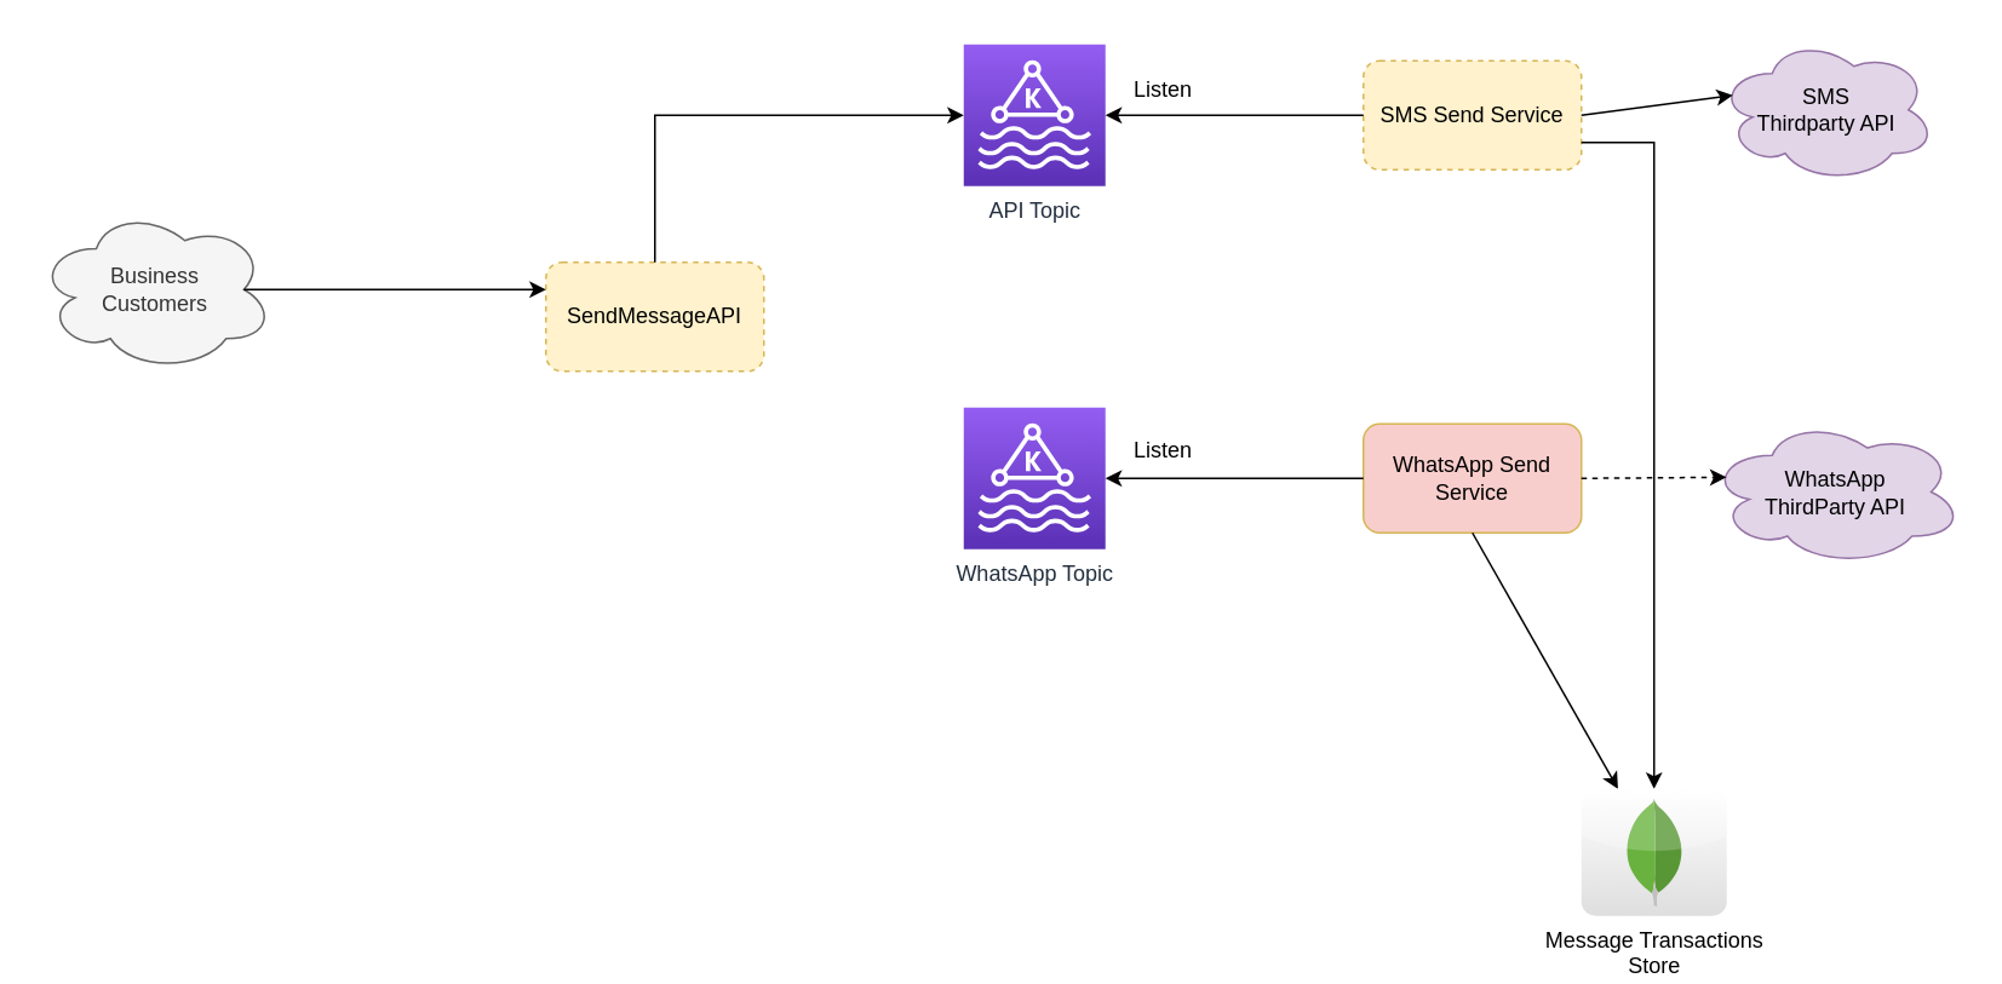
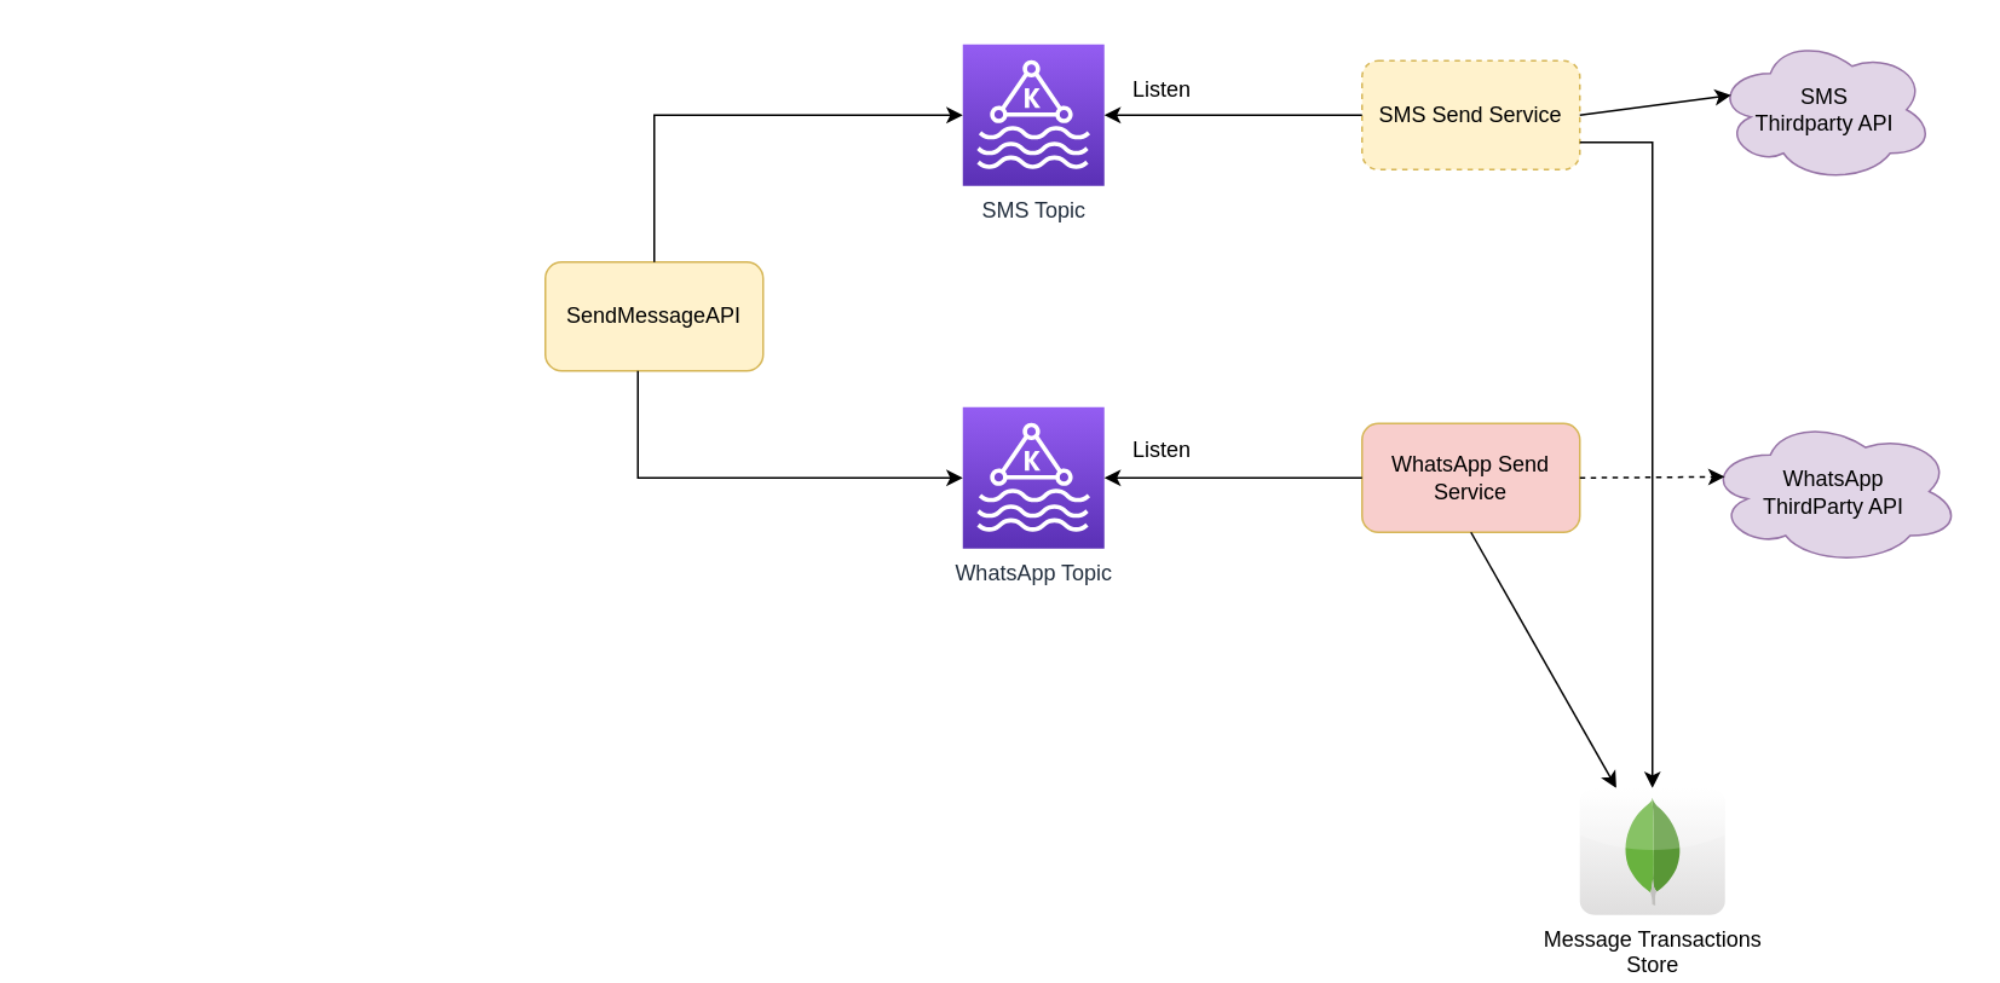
  <mxCell id="0" />
  <mxCell id="1" parent="0" />
- <mxCell id="2" value="SendMessageAPI" style="rounded=1;whiteSpace=wrap;html=1;fillColor=#fff2cc;strokeColor=#d6b656;dashed=1;" vertex="1" parent="1"><mxGeometry x="300" y="144" width="120" height="60" as="geometry" /></mxCell>
- <mxCell id="3" value="API Topic" style="sketch=0;points=[[0,0,0],[0.25,0,0],[0.5,0,0],[0.75,0,0],[1,0,0],[0,1,0],[0.25,1,0],[0.5,1,0],[0.75,1,0],[1,1,0],[0,0.25,0],[0,0.5,0],[0,0.75,0],[1,0.25,0],[1,0.5,0],[1,0.75,0]];outlineConnect=0;fontColor=#232F3E;gradientColor=#945DF2;gradientDirection=north;fillColor=#5A30B5;strokeColor=#ffffff;dashed=0;verticalLabelPosition=bottom;verticalAlign=top;align=center;html=1;fontSize=12;fontStyle=0;aspect=fixed;shape=mxgraph.aws4.resourceIcon;resIcon=mxgraph.aws4.managed_streaming_for_kafka;" vertex="1" parent="1"><mxGeometry x="530" y="24" width="78" height="78" as="geometry" /></mxCell>
+ <mxCell id="2" value="SendMessageAPI" style="rounded=1;whiteSpace=wrap;html=1;fillColor=#fff2cc;strokeColor=#d6b656;" vertex="1" parent="1"><mxGeometry x="300" y="144" width="120" height="60" as="geometry" /></mxCell>
+ <mxCell id="3" value="SMS Topic" style="sketch=0;points=[[0,0,0],[0.25,0,0],[0.5,0,0],[0.75,0,0],[1,0,0],[0,1,0],[0.25,1,0],[0.5,1,0],[0.75,1,0],[1,1,0],[0,0.25,0],[0,0.5,0],[0,0.75,0],[1,0.25,0],[1,0.5,0],[1,0.75,0]];outlineConnect=0;fontColor=#232F3E;gradientColor=#945DF2;gradientDirection=north;fillColor=#5A30B5;strokeColor=#ffffff;dashed=0;verticalLabelPosition=bottom;verticalAlign=top;align=center;html=1;fontSize=12;fontStyle=0;aspect=fixed;shape=mxgraph.aws4.resourceIcon;resIcon=mxgraph.aws4.managed_streaming_for_kafka;" vertex="1" parent="1"><mxGeometry x="530" y="24" width="78" height="78" as="geometry" /></mxCell>
  <mxCell id="4" value="WhatsApp Topic" style="sketch=0;points=[[0,0,0],[0.25,0,0],[0.5,0,0],[0.75,0,0],[1,0,0],[0,1,0],[0.25,1,0],[0.5,1,0],[0.75,1,0],[1,1,0],[0,0.25,0],[0,0.5,0],[0,0.75,0],[1,0.25,0],[1,0.5,0],[1,0.75,0]];outlineConnect=0;fontColor=#232F3E;gradientColor=#945DF2;gradientDirection=north;fillColor=#5A30B5;strokeColor=#ffffff;dashed=0;verticalLabelPosition=bottom;verticalAlign=top;align=center;html=1;fontSize=12;fontStyle=0;aspect=fixed;shape=mxgraph.aws4.resourceIcon;resIcon=mxgraph.aws4.managed_streaming_for_kafka;" vertex="1" parent="1"><mxGeometry x="530" y="224" width="78" height="78" as="geometry" /></mxCell>
  <mxCell id="5" value="" style="endArrow=classic;html=1;rounded=0;exitX=0.5;exitY=0;exitDx=0;exitDy=0;entryX=0;entryY=0.5;entryDx=0;entryDy=0;entryPerimeter=0;edgeStyle=orthogonalEdgeStyle;" edge="1" parent="1" source="2" target="3"><mxGeometry width="50" height="50" relative="1" as="geometry"><mxPoint x="560" y="174" as="sourcePoint" /><mxPoint x="610" y="124" as="targetPoint" /></mxGeometry></mxCell>
+ <mxCell id="6" value="" style="endArrow=classic;html=1;rounded=0;exitX=0.425;exitY=1;exitDx=0;exitDy=0;exitPerimeter=0;edgeStyle=orthogonalEdgeStyle;entryX=0;entryY=0.5;entryDx=0;entryDy=0;entryPerimeter=0;" edge="1" parent="1" source="2" target="4"><mxGeometry width="50" height="50" relative="1" as="geometry"><mxPoint x="560" y="174" as="sourcePoint" /><mxPoint x="610" y="124" as="targetPoint" /></mxGeometry></mxCell>
  <mxCell id="7" value="SMS Send Service" style="rounded=1;whiteSpace=wrap;html=1;fillColor=#fff2cc;strokeColor=#d6b656;dashed=1;" vertex="1" parent="1"><mxGeometry x="750" y="33" width="120" height="60" as="geometry" /></mxCell>
  <mxCell id="8" value="" style="endArrow=classic;html=1;rounded=0;exitX=0;exitY=0.5;exitDx=0;exitDy=0;entryX=1;entryY=0.5;entryDx=0;entryDy=0;entryPerimeter=0;" edge="1" parent="1" source="7" target="3"><mxGeometry width="50" height="50" relative="1" as="geometry"><mxPoint x="560" y="174" as="sourcePoint" /><mxPoint x="610" y="124" as="targetPoint" /></mxGeometry></mxCell>
  <mxCell id="9" value="WhatsApp Send Service" style="rounded=1;whiteSpace=wrap;html=1;fillColor=#f8cecc;strokeColor=#d6b656;" vertex="1" parent="1"><mxGeometry x="750" y="233" width="120" height="60" as="geometry" /></mxCell>
  <mxCell id="10" value="" style="endArrow=classic;html=1;rounded=0;exitX=0;exitY=0.5;exitDx=0;exitDy=0;" edge="1" parent="1" source="9" target="4"><mxGeometry width="50" height="50" relative="1" as="geometry"><mxPoint x="560" y="174" as="sourcePoint" /><mxPoint x="610" y="124" as="targetPoint" /></mxGeometry></mxCell>
  <mxCell id="11" value="" style="endArrow=classic;html=1;rounded=0;exitX=0.5;exitY=1;exitDx=0;exitDy=0;" edge="1" parent="1" source="9" target="21"><mxGeometry width="50" height="50" relative="1" as="geometry"><mxPoint x="700" y="304" as="sourcePoint" /><mxPoint x="810" y="464" as="targetPoint" /></mxGeometry></mxCell>
  <mxCell id="12" value="WhatsApp &lt;br&gt;ThirdParty API" style="ellipse;shape=cloud;whiteSpace=wrap;html=1;fillColor=#e1d5e7;strokeColor=#9673a6;" vertex="1" parent="1"><mxGeometry x="940" y="230" width="140" height="81" as="geometry" /></mxCell>
  <mxCell id="13" value="" style="endArrow=classic;html=1;rounded=0;exitX=1;exitY=0.5;exitDx=0;exitDy=0;entryX=0.07;entryY=0.4;entryDx=0;entryDy=0;entryPerimeter=0;dashed=1;" edge="1" parent="1" source="9" target="12"><mxGeometry width="50" height="50" relative="1" as="geometry"><mxPoint x="700" y="264" as="sourcePoint" /><mxPoint x="920" y="244" as="targetPoint" /></mxGeometry></mxCell>
  <mxCell id="14" value="SMS &lt;br&gt;Thirdparty API" style="ellipse;shape=cloud;whiteSpace=wrap;html=1;fillColor=#e1d5e7;strokeColor=#9673a6;" vertex="1" parent="1"><mxGeometry x="945" y="20" width="120" height="80" as="geometry" /></mxCell>
  <mxCell id="15" value="" style="endArrow=classic;html=1;rounded=0;exitX=1;exitY=0.5;exitDx=0;exitDy=0;entryX=0.07;entryY=0.4;entryDx=0;entryDy=0;entryPerimeter=0;" edge="1" parent="1" source="7" target="14"><mxGeometry width="50" height="50" relative="1" as="geometry"><mxPoint x="700" y="224" as="sourcePoint" /><mxPoint x="750" y="174" as="targetPoint" /></mxGeometry></mxCell>
- <mxCell id="16" value="Business &lt;br&gt;Customers" style="ellipse;shape=cloud;whiteSpace=wrap;html=1;fillColor=#f5f5f5;fontColor=#333333;strokeColor=#666666;" vertex="1" parent="1"><mxGeometry x="20" y="114" width="130" height="90" as="geometry" /></mxCell>
- <mxCell id="17" value="" style="endArrow=classic;html=1;rounded=0;exitX=0.875;exitY=0.5;exitDx=0;exitDy=0;exitPerimeter=0;entryX=0;entryY=0.25;entryDx=0;entryDy=0;" edge="1" parent="1" source="16" target="2"><mxGeometry width="50" height="50" relative="1" as="geometry"><mxPoint x="300" y="224" as="sourcePoint" /><mxPoint x="310" y="174" as="targetPoint" /></mxGeometry></mxCell>
  <mxCell id="18" value="" style="endArrow=classic;html=1;rounded=0;exitX=1;exitY=0.75;exitDx=0;exitDy=0;edgeStyle=orthogonalEdgeStyle;" edge="1" parent="1" source="7" target="21"><mxGeometry width="50" height="50" relative="1" as="geometry"><mxPoint x="690" y="294" as="sourcePoint" /><mxPoint x="840" y="444" as="targetPoint" /></mxGeometry></mxCell>
  <mxCell id="19" value="Listen" style="text;html=1;strokeColor=none;fillColor=none;align=center;verticalAlign=middle;whiteSpace=wrap;rounded=0;" vertex="1" parent="1"><mxGeometry x="610" y="34" width="60" height="30" as="geometry" /></mxCell>
  <mxCell id="20" value="Listen" style="text;html=1;strokeColor=none;fillColor=none;align=center;verticalAlign=middle;whiteSpace=wrap;rounded=0;" vertex="1" parent="1"><mxGeometry x="610" y="233" width="60" height="30" as="geometry" /></mxCell>
  <mxCell id="21" value="&lt;span style=&quot;&quot;&gt;Message Transactions &lt;br&gt;Store&lt;/span&gt;" style="dashed=0;outlineConnect=0;html=1;align=center;labelPosition=center;verticalLabelPosition=bottom;verticalAlign=top;shape=mxgraph.webicons.mongodb;gradientColor=#DFDEDE" vertex="1" parent="1"><mxGeometry x="870" y="434" width="80" height="70" as="geometry" /></mxCell>
